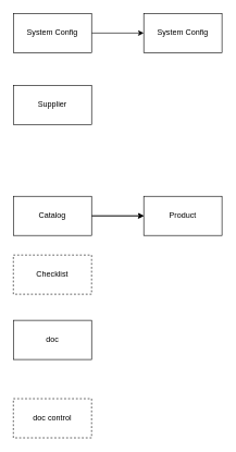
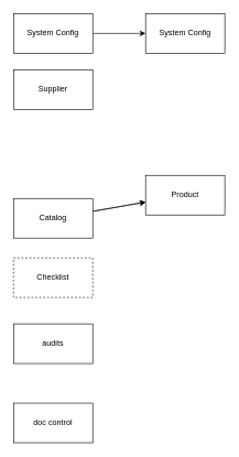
  <mxCell id="0" />
  <mxCell id="1" parent="0" />
  <mxCell id="2" value="" style="edgeStyle=none;html=1;" edge="1" parent="1" source="3" target="11"><mxGeometry relative="1" as="geometry" /></mxCell>
  <mxCell id="3" value="System Config" style="rounded=0;whiteSpace=wrap;html=1;" vertex="1" parent="1"><mxGeometry x="20" y="20" width="120" height="60" as="geometry" /></mxCell>
- <mxCell id="4" value="Supplier" style="rounded=0;whiteSpace=wrap;html=1;" vertex="1" parent="1"><mxGeometry x="20" y="130" width="120" height="60" as="geometry" /></mxCell>
+ <mxCell id="4" value="Supplier" style="rounded=0;whiteSpace=wrap;html=1;" vertex="1" parent="1"><mxGeometry x="20" y="105" width="120" height="60" as="geometry" /></mxCell>
  <mxCell id="5" value="" style="edgeStyle=none;html=1;" edge="1" parent="1" source="7" target="10"><mxGeometry relative="1" as="geometry" /></mxCell>
  <mxCell id="6" value="" style="edgeStyle=none;html=1;" edge="1" parent="1" source="7" target="10"><mxGeometry relative="1" as="geometry" /></mxCell>
  <mxCell id="7" value="Catalog" style="rounded=0;whiteSpace=wrap;html=1;" vertex="1" parent="1"><mxGeometry x="20" y="300" width="120" height="60" as="geometry" /></mxCell>
  <mxCell id="8" value="Checklist" style="rounded=0;whiteSpace=wrap;html=1;dashed=1;" vertex="1" parent="1"><mxGeometry x="20" y="390" width="120" height="60" as="geometry" /></mxCell>
- <mxCell id="9" value="doc" style="rounded=0;whiteSpace=wrap;html=1;" vertex="1" parent="1"><mxGeometry x="20" y="490" width="120" height="60" as="geometry" /></mxCell>
- <mxCell id="10" value="Product" style="rounded=0;whiteSpace=wrap;html=1;" vertex="1" parent="1"><mxGeometry x="220" y="300" width="120" height="60" as="geometry" /></mxCell>
+ <mxCell id="9" value="audits" style="rounded=0;whiteSpace=wrap;html=1;" vertex="1" parent="1"><mxGeometry x="20" y="490" width="120" height="60" as="geometry" /></mxCell>
+ <mxCell id="10" value="Product" style="rounded=0;whiteSpace=wrap;html=1;" vertex="1" parent="1"><mxGeometry x="220" y="265" width="120" height="60" as="geometry" /></mxCell>
  <mxCell id="11" value="System Config" style="rounded=0;whiteSpace=wrap;html=1;" vertex="1" parent="1"><mxGeometry x="220" y="20" width="120" height="60" as="geometry" /></mxCell>
- <mxCell id="12" value="doc control" style="whiteSpace=wrap;html=1;dashed=1;" vertex="1" parent="1"><mxGeometry x="20" y="610" width="120" height="60" as="geometry" /></mxCell>
+ <mxCell id="12" value="doc control" style="whiteSpace=wrap;html=1;" vertex="1" parent="1"><mxGeometry x="20" y="610" width="120" height="60" as="geometry" /></mxCell>
